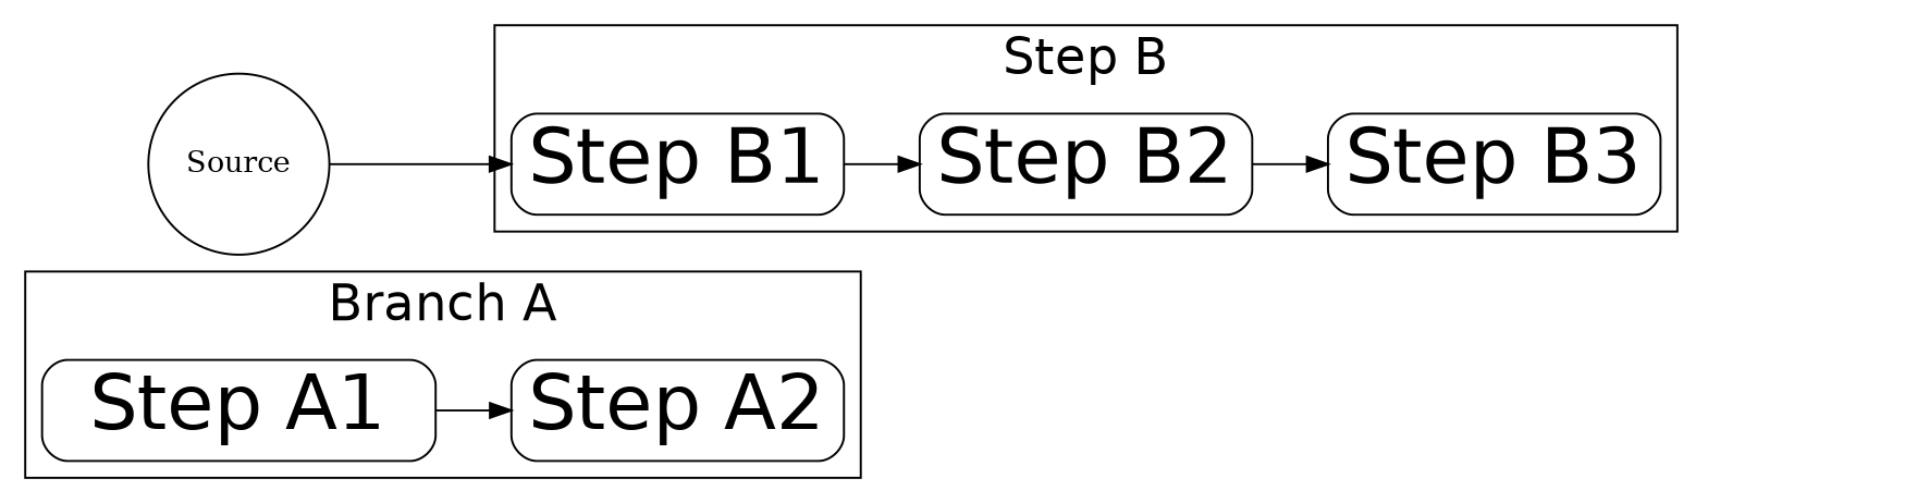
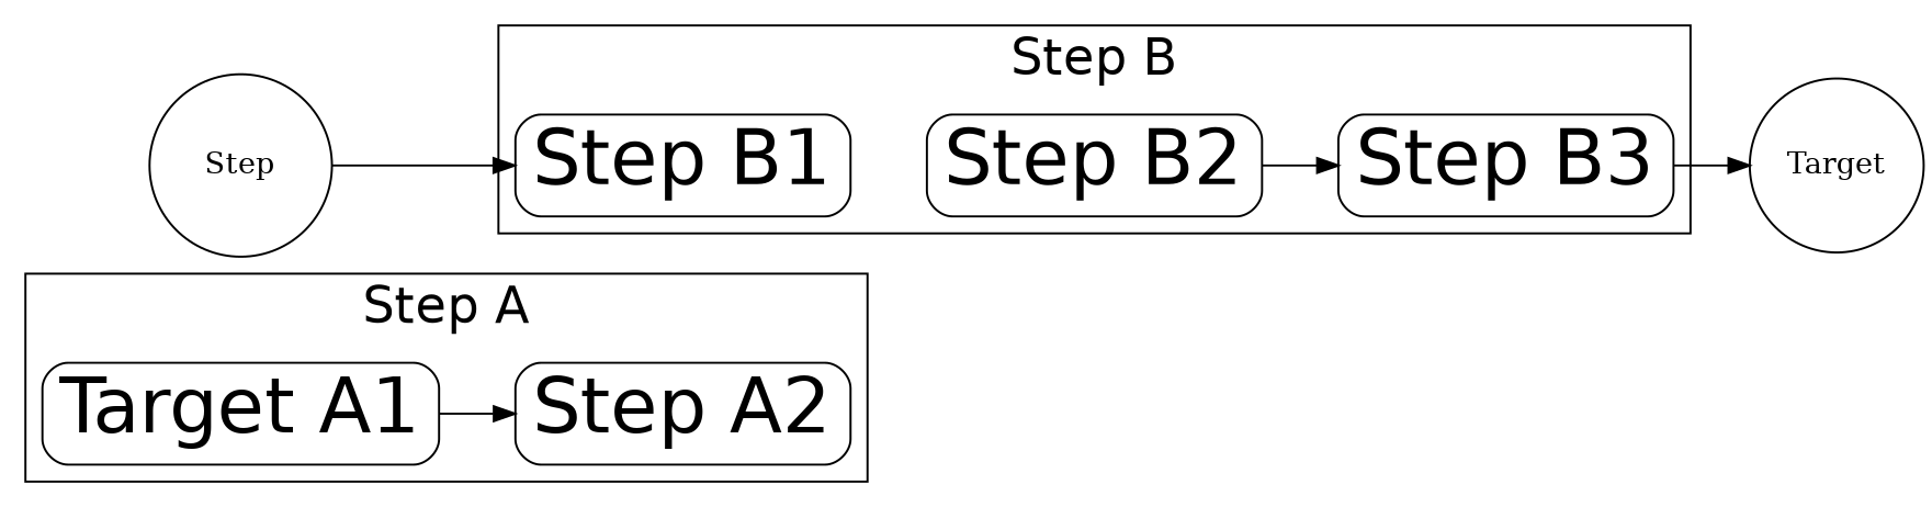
  digraph {
    fontname=Helvetica
    fontsize=24
    newrank=true
    rankdir=LR
    node [fontname=Helvetica fontsize=36 shape=box style=rounded]
-   "Step A1"
+   "Step A1" [label="Target A1"]
    "Step A2"
    "Step B1"
    "Step B2"
    "Step B3"
-   Source [shape=circle fontname="" fontsize="" style=""]
+   Target [shape=circle fontname="" fontsize="" style=""]
+   Source [shape=circle label=Step fontname="" fontsize="" style=""]
    subgraph cluster_1 {
-     label="Branch A"
+     label="Step A"
      "Step A1"
      "Step A2"
    }
    subgraph cluster_2 {
      label="Step B"
      "Step B1"
      "Step B2"
      "Step B3"
    }
    "Step A1" -> "Step A2"
-   "Step B1" -> "Step B2"
    "Step B2" -> "Step B3"
+   "Step B3" -> Target
    Source -> "Step B1"
  }
